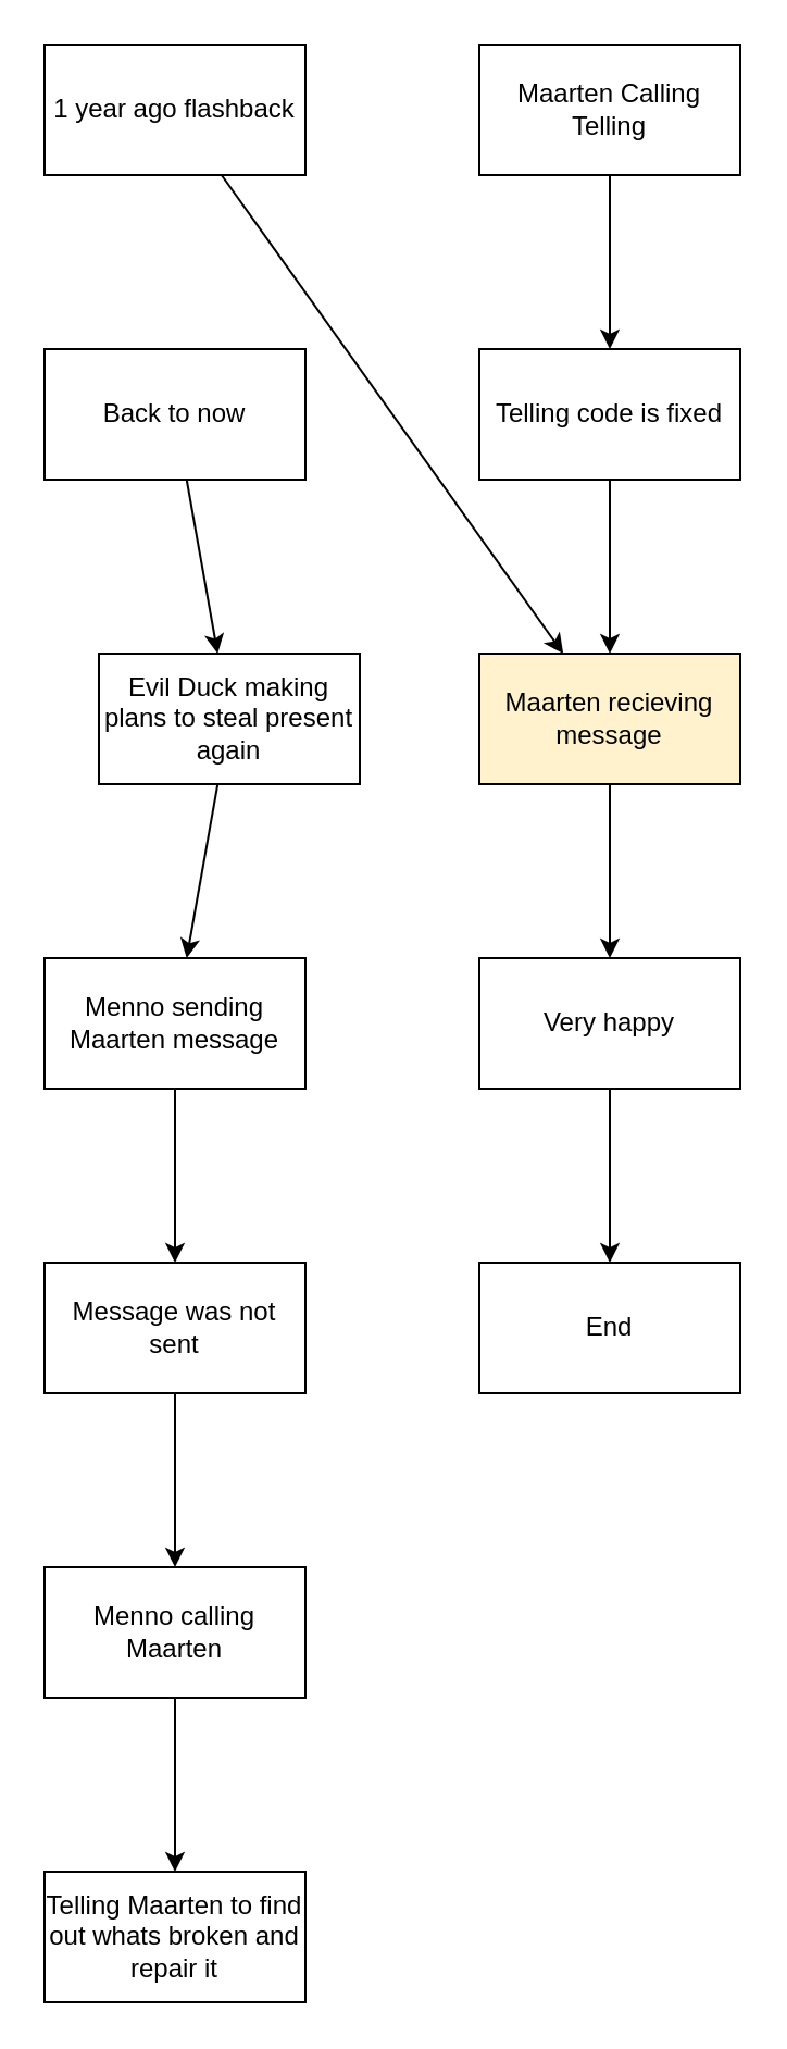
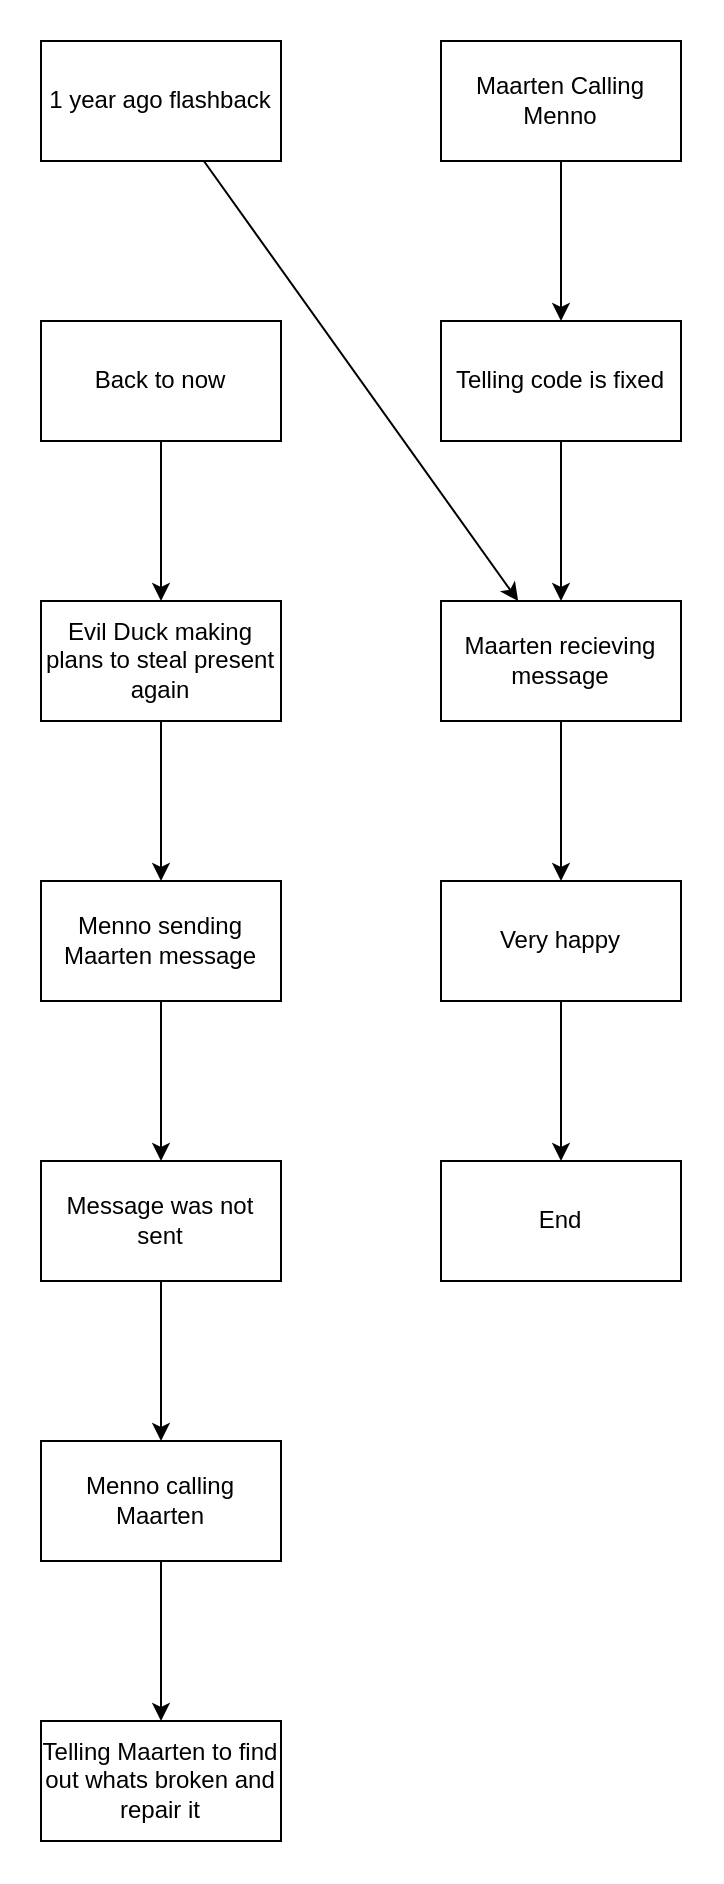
  <mxCell id="0" />
  <mxCell id="1" parent="0" />
  <mxCell id="2" value="" style="edgeStyle=none;html=1;" edge="1" parent="1" source="3" target="20"><mxGeometry relative="1" as="geometry" /></mxCell>
  <mxCell id="3" value="1 year ago flashback" style="rounded=0;whiteSpace=wrap;html=1;" parent="1" vertex="1"><mxGeometry x="20" y="20" width="120" height="60" as="geometry" /></mxCell>
  <mxCell id="4" value="" style="edgeStyle=none;html=1;" edge="1" parent="1" source="5" target="7"><mxGeometry relative="1" as="geometry" /></mxCell>
  <mxCell id="5" value="Back to now" style="rounded=0;whiteSpace=wrap;html=1;" vertex="1" parent="1"><mxGeometry x="20" y="160" width="120" height="60" as="geometry" /></mxCell>
  <mxCell id="6" value="" style="edgeStyle=none;html=1;" edge="1" parent="1" source="7" target="9"><mxGeometry relative="1" as="geometry" /></mxCell>
- <mxCell id="7" value="Evil Duck making plans to steal present again" style="rounded=0;whiteSpace=wrap;html=1;" vertex="1" parent="1"><mxGeometry x="45" y="300" width="120" height="60" as="geometry" /></mxCell>
+ <mxCell id="7" value="Evil Duck making plans to steal present again" style="rounded=0;whiteSpace=wrap;html=1;" vertex="1" parent="1"><mxGeometry x="20" y="300" width="120" height="60" as="geometry" /></mxCell>
  <mxCell id="8" value="" style="edgeStyle=none;html=1;" edge="1" parent="1" source="9" target="11"><mxGeometry relative="1" as="geometry" /></mxCell>
  <mxCell id="9" value="Menno sending Maarten message" style="rounded=0;whiteSpace=wrap;html=1;" vertex="1" parent="1"><mxGeometry x="20" y="440" width="120" height="60" as="geometry" /></mxCell>
  <mxCell id="10" value="" style="edgeStyle=none;html=1;" edge="1" parent="1" source="11" target="13"><mxGeometry relative="1" as="geometry" /></mxCell>
  <mxCell id="11" value="Message was not sent" style="rounded=0;whiteSpace=wrap;html=1;" vertex="1" parent="1"><mxGeometry x="20" y="580" width="120" height="60" as="geometry" /></mxCell>
  <mxCell id="12" value="" style="edgeStyle=none;html=1;" edge="1" parent="1" source="13" target="14"><mxGeometry relative="1" as="geometry" /></mxCell>
  <mxCell id="13" value="Menno calling Maarten" style="rounded=0;whiteSpace=wrap;html=1;" vertex="1" parent="1"><mxGeometry x="20" y="720" width="120" height="60" as="geometry" /></mxCell>
  <mxCell id="14" value="Telling Maarten to find out whats broken and repair it" style="rounded=0;whiteSpace=wrap;html=1;" vertex="1" parent="1"><mxGeometry x="20" y="860" width="120" height="60" as="geometry" /></mxCell>
  <mxCell id="15" value="" style="edgeStyle=none;html=1;" edge="1" source="16" target="18" parent="1"><mxGeometry relative="1" as="geometry" /></mxCell>
- <mxCell id="16" value="Maarten Calling Telling" style="rounded=0;whiteSpace=wrap;html=1;" vertex="1" parent="1"><mxGeometry x="220" y="20" width="120" height="60" as="geometry" /></mxCell>
+ <mxCell id="16" value="Maarten Calling Menno" style="rounded=0;whiteSpace=wrap;html=1;" vertex="1" parent="1"><mxGeometry x="220" y="20" width="120" height="60" as="geometry" /></mxCell>
  <mxCell id="17" value="" style="edgeStyle=none;html=1;" edge="1" source="18" target="20" parent="1"><mxGeometry relative="1" as="geometry" /></mxCell>
  <mxCell id="18" value="Telling code is fixed" style="rounded=0;whiteSpace=wrap;html=1;" vertex="1" parent="1"><mxGeometry x="220" y="160" width="120" height="60" as="geometry" /></mxCell>
  <mxCell id="19" value="" style="edgeStyle=none;html=1;" edge="1" source="20" target="22" parent="1"><mxGeometry relative="1" as="geometry" /></mxCell>
- <mxCell id="20" value="Maarten recieving message" style="rounded=0;whiteSpace=wrap;html=1;fillColor=#fff2cc;" vertex="1" parent="1"><mxGeometry x="220" y="300" width="120" height="60" as="geometry" /></mxCell>
+ <mxCell id="20" value="Maarten recieving message" style="rounded=0;whiteSpace=wrap;html=1;" vertex="1" parent="1"><mxGeometry x="220" y="300" width="120" height="60" as="geometry" /></mxCell>
  <mxCell id="21" value="" style="edgeStyle=none;html=1;" edge="1" source="22" target="23" parent="1"><mxGeometry relative="1" as="geometry" /></mxCell>
  <mxCell id="22" value="Very happy" style="rounded=0;whiteSpace=wrap;html=1;" vertex="1" parent="1"><mxGeometry x="220" y="440" width="120" height="60" as="geometry" /></mxCell>
  <mxCell id="23" value="End" style="rounded=0;whiteSpace=wrap;html=1;" vertex="1" parent="1"><mxGeometry x="220" y="580" width="120" height="60" as="geometry" /></mxCell>
